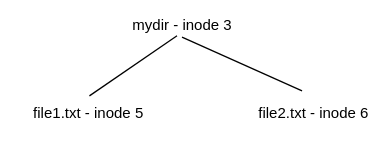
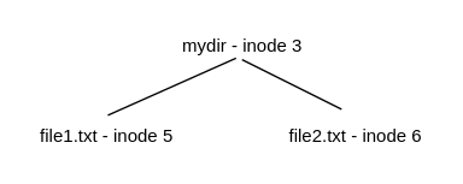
  <mxCell id="0" />
  <mxCell id="1" parent="0" />
- <mxCell id="2" value="mydir - inode 3" style="text;html=1;align=center;verticalAlign=middle;resizable=0;points=[];autosize=1;" vertex="1" parent="1"><mxGeometry x="100" y="10" width="90" height="20" as="geometry" /></mxCell>
+ <mxCell id="2" value="mydir - inode 3" style="text;html=1;align=center;verticalAlign=middle;resizable=0;points=[];autosize=1;" vertex="1" parent="1"><mxGeometry x="115" y="20" width="90" height="20" as="geometry" /></mxCell>
  <mxCell id="3" value="file1.txt - inode 5" style="text;html=1;align=center;verticalAlign=middle;resizable=0;points=[];autosize=1;" vertex="1" parent="1"><mxGeometry x="20" y="80" width="100" height="20" as="geometry" /></mxCell>
- <mxCell id="4" value="file2.txt - inode 6" style="text;html=1;align=center;verticalAlign=middle;resizable=0;points=[];autosize=1;" vertex="1" parent="1"><mxGeometry x="200" y="80" width="100" height="20" as="geometry" /></mxCell>
+ <mxCell id="4" value="file2.txt - inode 6" style="text;html=1;align=center;verticalAlign=middle;resizable=0;points=[];autosize=1;" vertex="1" parent="1"><mxGeometry x="185" y="80" width="100" height="20" as="geometry" /></mxCell>
  <mxCell id="5" value="" style="endArrow=none;html=1;entryX=0.456;entryY=0.9;entryDx=0;entryDy=0;entryPerimeter=0;exitX=0.51;exitY=-0.2;exitDx=0;exitDy=0;exitPerimeter=0;" edge="1" parent="1" source="3" target="2"><mxGeometry width="50" height="50" relative="1" as="geometry"><mxPoint x="235" y="330" as="sourcePoint" /><mxPoint x="285" y="280" as="targetPoint" /></mxGeometry></mxCell>
  <mxCell id="6" value="" style="endArrow=none;html=1;entryX=0.5;entryY=0.95;entryDx=0;entryDy=0;entryPerimeter=0;exitX=0.41;exitY=-0.4;exitDx=0;exitDy=0;exitPerimeter=0;" edge="1" parent="1" source="4" target="2"><mxGeometry width="50" height="50" relative="1" as="geometry"><mxPoint x="235" y="330" as="sourcePoint" /><mxPoint x="285" y="280" as="targetPoint" /></mxGeometry></mxCell>
